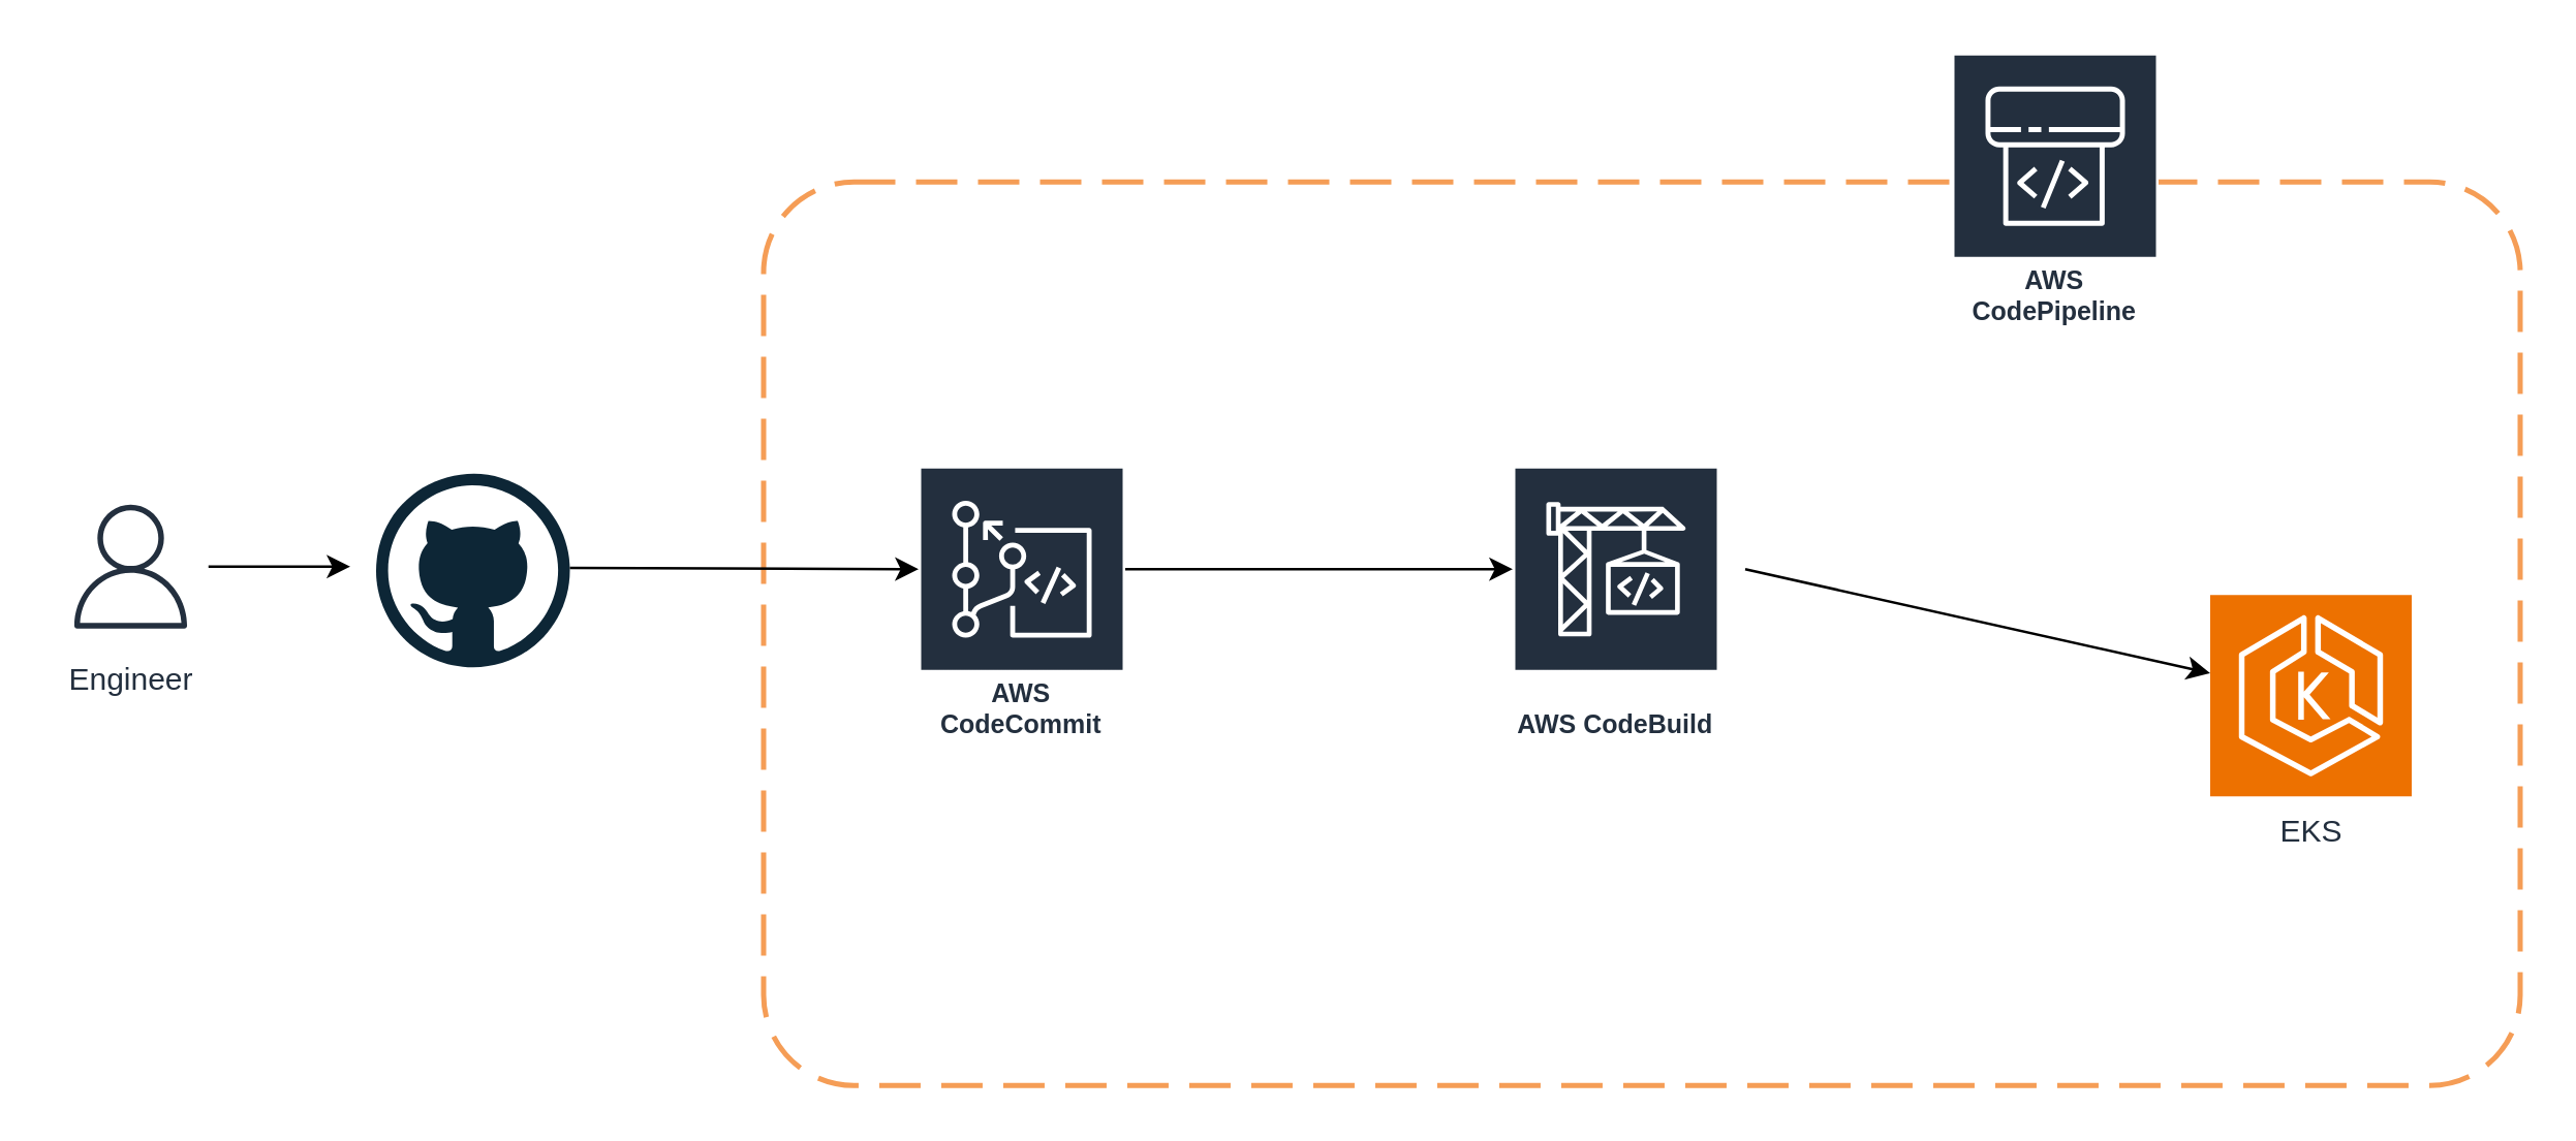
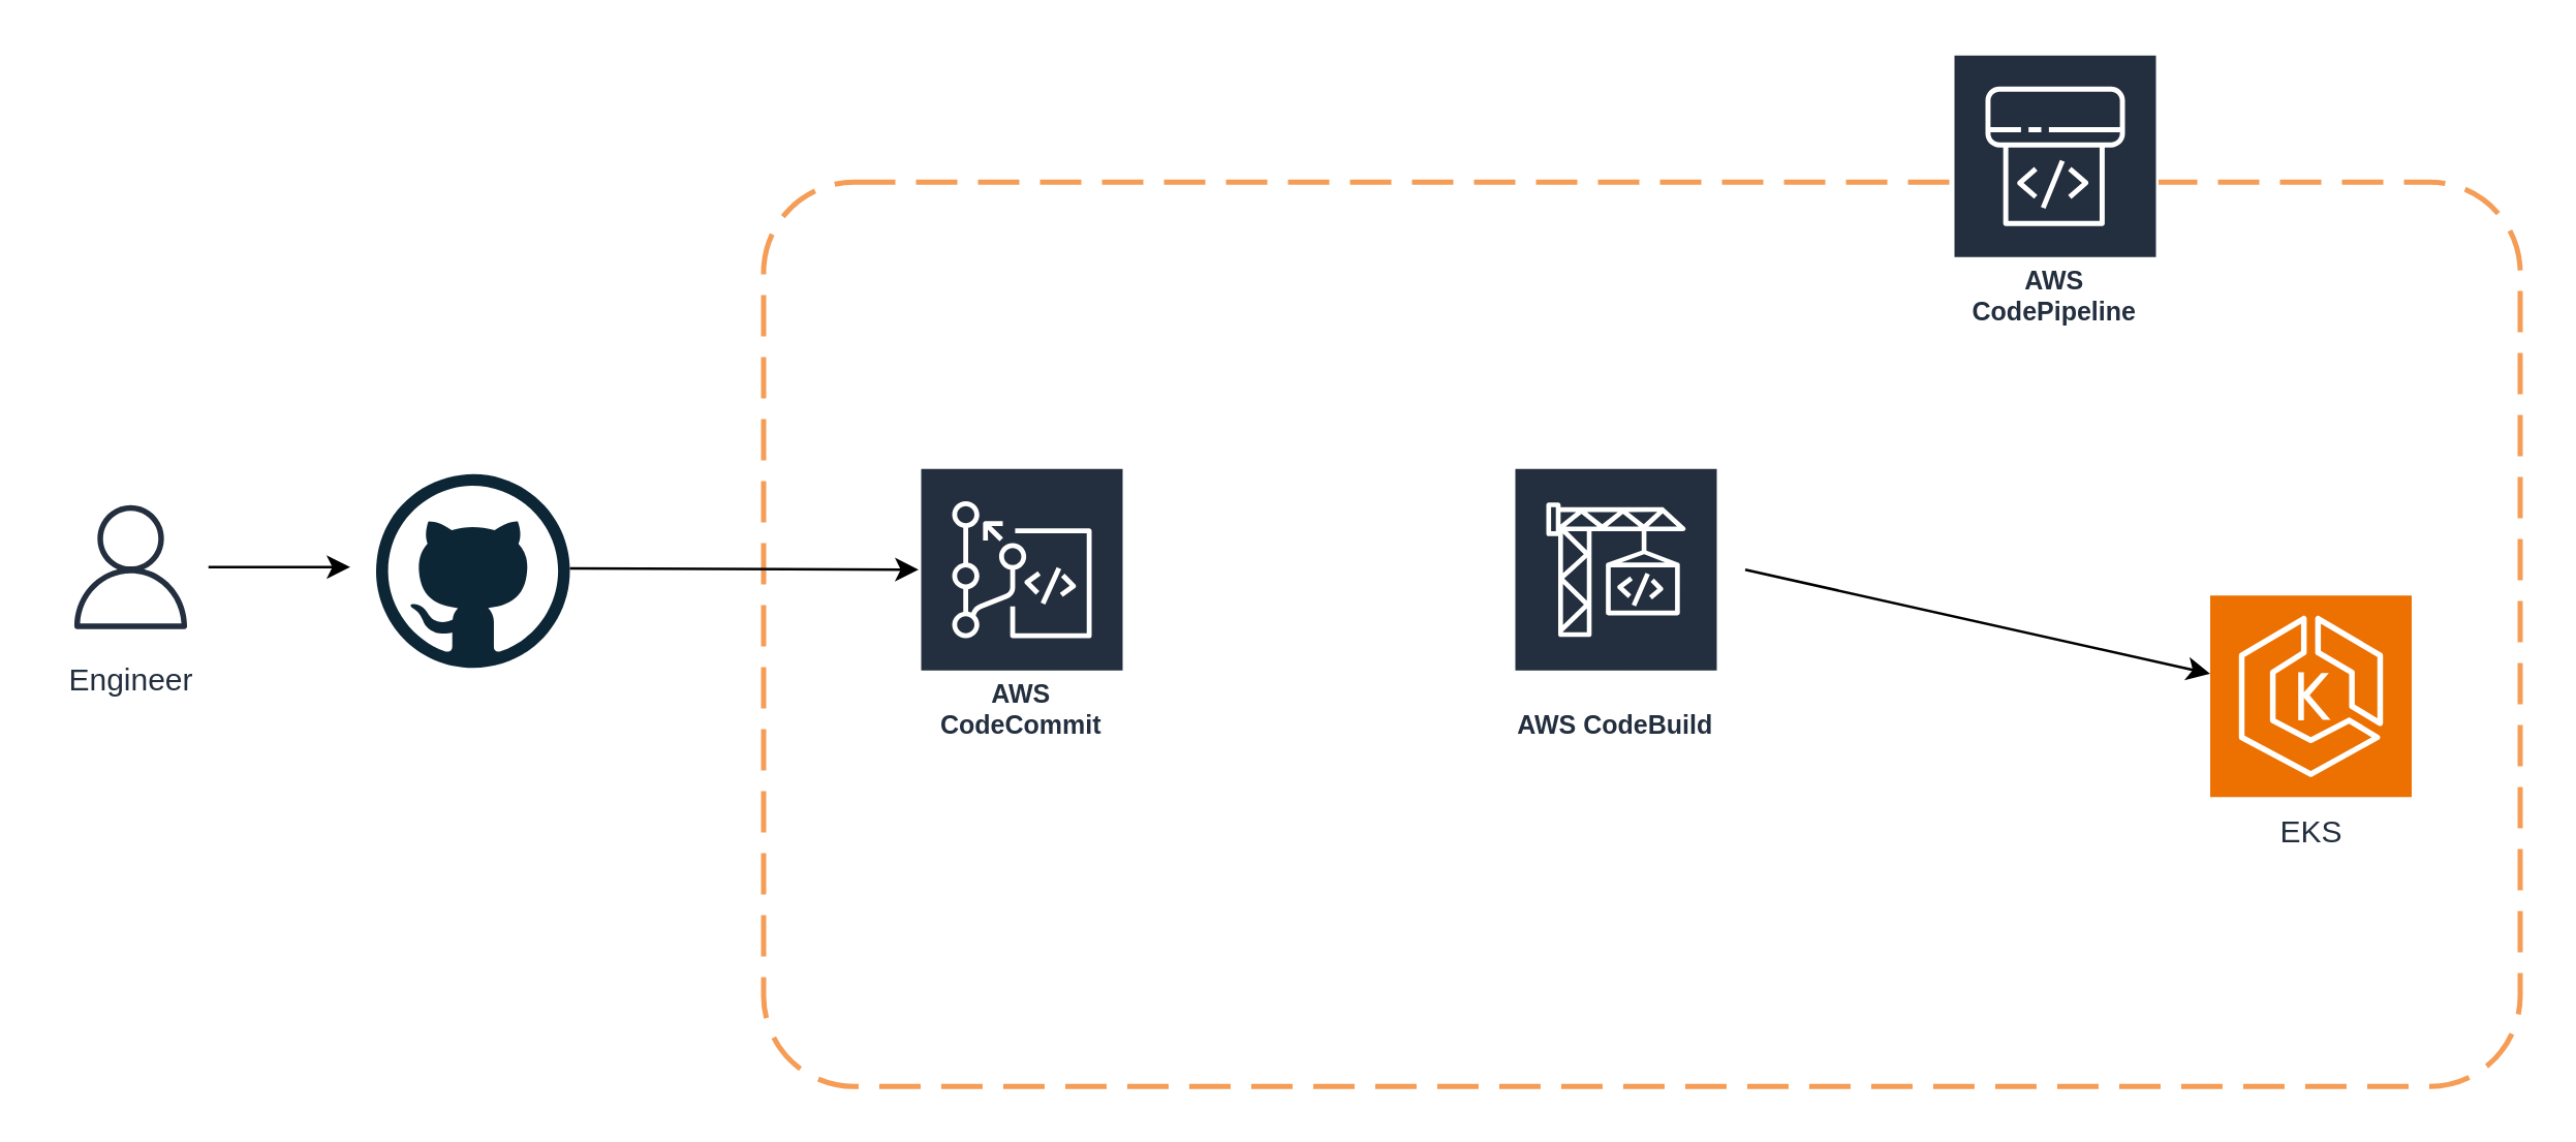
  <mxCell id="0" />
  <mxCell id="1" parent="0" />
  <mxCell id="2" style="edgeStyle=orthogonalEdgeStyle;rounded=0;orthogonalLoop=1;jettySize=auto;html=1;" edge="1" parent="1" source="3"><mxGeometry relative="1" as="geometry"><mxPoint x="135" y="219" as="targetPoint" /></mxGeometry></mxCell>
  <mxCell id="3" value="Engineer" style="sketch=0;outlineConnect=0;fontColor=#232F3E;gradientColor=none;strokeColor=#232F3E;fillColor=#ffffff;dashed=0;verticalLabelPosition=bottom;verticalAlign=top;align=center;html=1;fontSize=12;fontStyle=0;aspect=fixed;shape=mxgraph.aws4.resourceIcon;resIcon=mxgraph.aws4.user;" vertex="1" parent="1"><mxGeometry x="20" y="189" width="60" height="60" as="geometry" /></mxCell>
  <mxCell id="4" value="" style="rounded=1;arcSize=10;dashed=1;strokeColor=#F59D56;fillColor=none;gradientColor=none;dashPattern=8 4;strokeWidth=2;" vertex="1" parent="1"><mxGeometry x="295" y="70" width="680" height="350" as="geometry" /></mxCell>
  <mxCell id="5" value="AWS CodePipeline" style="sketch=0;outlineConnect=0;fontColor=#232F3E;gradientColor=none;strokeColor=#ffffff;fillColor=#232F3E;dashed=0;verticalLabelPosition=middle;verticalAlign=bottom;align=center;html=1;whiteSpace=wrap;fontSize=10;fontStyle=1;spacing=3;shape=mxgraph.aws4.productIcon;prIcon=mxgraph.aws4.codepipeline;" vertex="1" parent="1"><mxGeometry x="755" y="20" width="80" height="110" as="geometry" /></mxCell>
  <mxCell id="6" value="" style="dashed=0;outlineConnect=0;html=1;align=center;labelPosition=center;verticalLabelPosition=bottom;verticalAlign=top;shape=mxgraph.weblogos.github" vertex="1" parent="1"><mxGeometry x="145" y="183" width="75" height="75" as="geometry" /></mxCell>
- <mxCell id="7" style="edgeStyle=orthogonalEdgeStyle;rounded=0;orthogonalLoop=1;jettySize=auto;html=1;" edge="1" parent="1" source="8" target="9"><mxGeometry relative="1" as="geometry"><Array as="points"><mxPoint x="505" y="220" /><mxPoint x="505" y="220" /></Array></mxGeometry></mxCell>
  <mxCell id="8" value="AWS CodeCommit" style="sketch=0;outlineConnect=0;fontColor=#232F3E;gradientColor=none;strokeColor=#ffffff;fillColor=#232F3E;dashed=0;verticalLabelPosition=middle;verticalAlign=bottom;align=center;html=1;whiteSpace=wrap;fontSize=10;fontStyle=1;spacing=3;shape=mxgraph.aws4.productIcon;prIcon=mxgraph.aws4.codecommit;" vertex="1" parent="1"><mxGeometry x="355" y="180" width="80" height="110" as="geometry" /></mxCell>
  <mxCell id="9" value="AWS CodeBuild" style="sketch=0;outlineConnect=0;fontColor=#232F3E;gradientColor=none;strokeColor=#ffffff;fillColor=#232F3E;dashed=0;verticalLabelPosition=middle;verticalAlign=bottom;align=center;html=1;whiteSpace=wrap;fontSize=10;fontStyle=1;spacing=3;shape=mxgraph.aws4.productIcon;prIcon=mxgraph.aws4.codebuild;" vertex="1" parent="1"><mxGeometry x="585" y="180" width="80" height="110" as="geometry" /></mxCell>
  <mxCell id="10" value="EKS" style="sketch=0;points=[[0,0,0],[0.25,0,0],[0.5,0,0],[0.75,0,0],[1,0,0],[0,1,0],[0.25,1,0],[0.5,1,0],[0.75,1,0],[1,1,0],[0,0.25,0],[0,0.5,0],[0,0.75,0],[1,0.25,0],[1,0.5,0],[1,0.75,0]];outlineConnect=0;fontColor=#232F3E;fillColor=#ED7100;strokeColor=#ffffff;dashed=0;verticalLabelPosition=bottom;verticalAlign=top;align=center;html=1;fontSize=12;fontStyle=0;aspect=fixed;shape=mxgraph.aws4.resourceIcon;resIcon=mxgraph.aws4.eks;" vertex="1" parent="1"><mxGeometry x="855" y="230" width="78" height="78" as="geometry" /></mxCell>
  <mxCell id="11" value="" style="endArrow=classic;html=1;rounded=0;" edge="1" parent="1" target="10"><mxGeometry width="50" height="50" relative="1" as="geometry"><mxPoint x="675" y="220" as="sourcePoint" /><mxPoint x="725" y="170" as="targetPoint" /></mxGeometry></mxCell>
  <mxCell id="12" value="" style="endArrow=classic;html=1;rounded=0;" edge="1" parent="1"><mxGeometry width="50" height="50" relative="1" as="geometry"><mxPoint x="220" y="219.5" as="sourcePoint" /><mxPoint x="355" y="220" as="targetPoint" /></mxGeometry></mxCell>
